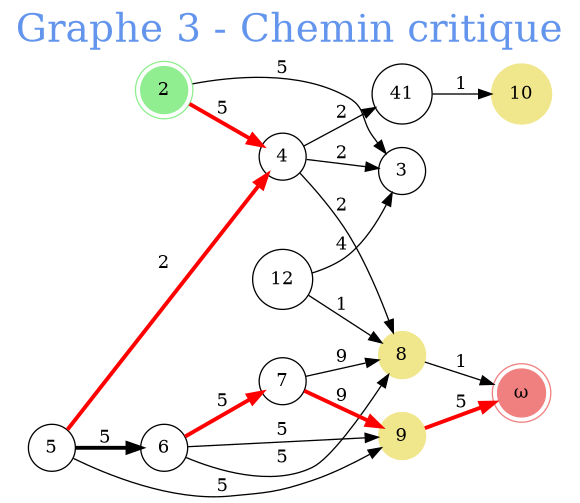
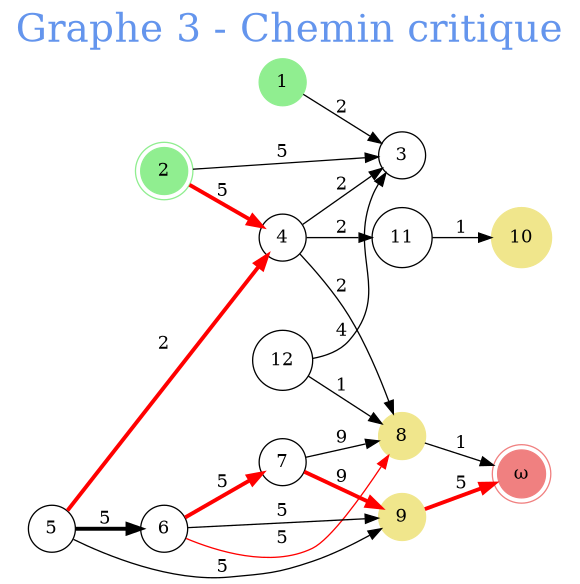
  digraph {
    fontcolor=cornflowerblue
    fontsize=30
    label="Graphe 3 - Chemin critique"
    labelloc=t
    rankdir=LR
    node [shape=circle]
+   n1 [color=lightgreen label=1 style=filled]
    n2 [label=3]
    n3 [color=lightgreen label=2 shape=doublecircle style=filled]
    n4 [label=4]
    n5 [color=khaki label=8 style=filled]
-   n6 [label=41]
+   n6 [label=11]
    n7 [label=12]
    n8 [label=5]
    n9 [label=6]
    n10 [color=khaki label=9 style=filled]
    n11 [color=lightcoral label="ω" shape=doublecircle style=filled]
    n12 [color=khaki label=10 style=filled]
    n13 [label=7]
+   n1 -> n2 [label=2]
    n3 -> n2 [label=5]
    n3 -> n4 [color=red constraint=true label=5 penwidth=3.0]
    n4 -> n2 [label=2]
    n4 -> n5 [label=2]
    n4 -> n6 [label=2]
    n5 -> n11 [label=1]
    n6 -> n12 [label=1]
    n7 -> n2 [label=4]
    n7 -> n5 [label=1]
    n8 -> n4 [color=red constraint=true label=2 penwidth=3.0]
    n8 -> n9 [color=black constraint=true label=5 penwidth=3.0]
    n8 -> n10 [label=5]
-   n9 -> n5 [label=5]
+   n9 -> n5 [label=5 color=red]
    n9 -> n10 [label=5]
    n9 -> n13 [color=red constraint=true label=5 penwidth=3.0]
    n10 -> n11 [color=red constraint=true label=5 penwidth=3.0]
    n13 -> n5 [label=9]
    n13 -> n10 [color=red constraint=true label=9 penwidth=3.0]
  }
